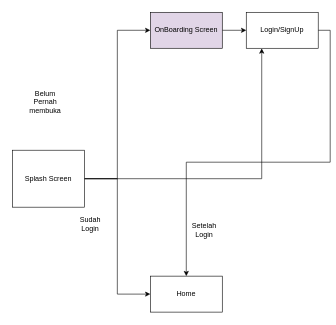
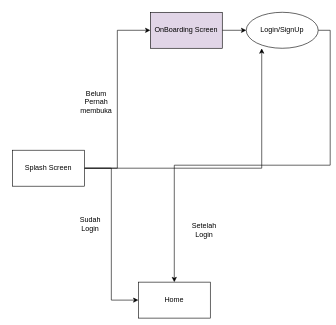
  <mxCell id="0" />
  <mxCell id="1" parent="0" />
  <mxCell id="2" style="edgeStyle=orthogonalEdgeStyle;rounded=0;orthogonalLoop=1;jettySize=auto;html=1;exitX=1;exitY=0.5;exitDx=0;exitDy=0;entryX=0;entryY=0.5;entryDx=0;entryDy=0;movable=0;resizable=0;rotatable=0;deletable=0;editable=0;connectable=0;" edge="1" parent="1" source="5" target="7"><mxGeometry relative="1" as="geometry" /></mxCell>
  <mxCell id="3" style="edgeStyle=orthogonalEdgeStyle;rounded=0;orthogonalLoop=1;jettySize=auto;html=1;exitX=1;exitY=0.5;exitDx=0;exitDy=0;entryX=0;entryY=0.5;entryDx=0;entryDy=0;" edge="1" parent="1" source="5" target="8"><mxGeometry relative="1" as="geometry" /></mxCell>
  <mxCell id="4" style="edgeStyle=orthogonalEdgeStyle;rounded=0;orthogonalLoop=1;jettySize=auto;html=1;exitX=1;exitY=0.5;exitDx=0;exitDy=0;entryX=0.215;entryY=1.005;entryDx=0;entryDy=0;entryPerimeter=0;" edge="1" parent="1" source="5" target="10"><mxGeometry relative="1" as="geometry" /></mxCell>
- <mxCell id="5" value="Splash Screen" style="rounded=0;whiteSpace=wrap;html=1;" vertex="1" parent="1"><mxGeometry x="20" y="250" width="120" height="95" as="geometry" /></mxCell>
+ <mxCell id="5" value="Splash Screen" style="rounded=0;whiteSpace=wrap;html=1;" vertex="1" parent="1"><mxGeometry x="20" y="250" width="120" height="60" as="geometry" /></mxCell>
  <mxCell id="6" style="edgeStyle=orthogonalEdgeStyle;rounded=0;orthogonalLoop=1;jettySize=auto;html=1;exitX=1;exitY=0.5;exitDx=0;exitDy=0;" edge="1" parent="1" source="7" target="10"><mxGeometry relative="1" as="geometry" /></mxCell>
  <mxCell id="7" value="OnBoarding Screen" style="rounded=0;whiteSpace=wrap;html=1;fillColor=#e1d5e7;" vertex="1" parent="1"><mxGeometry x="250" y="20" width="120" height="60" as="geometry" /></mxCell>
- <mxCell id="8" value="Home" style="rounded=0;whiteSpace=wrap;html=1;" vertex="1" parent="1"><mxGeometry x="250" y="460" width="120" height="60" as="geometry" /></mxCell>
+ <mxCell id="8" value="Home" style="rounded=0;whiteSpace=wrap;html=1;" vertex="1" parent="1"><mxGeometry x="230" y="470" width="120" height="60" as="geometry" /></mxCell>
  <mxCell id="9" style="edgeStyle=orthogonalEdgeStyle;rounded=0;orthogonalLoop=1;jettySize=auto;html=1;exitX=1;exitY=0.5;exitDx=0;exitDy=0;entryX=0.5;entryY=0;entryDx=0;entryDy=0;" edge="1" parent="1" source="10" target="8"><mxGeometry relative="1" as="geometry" /></mxCell>
- <mxCell id="10" value="Login/SignUp" style="rounded=0;whiteSpace=wrap;html=1;" vertex="1" parent="1"><mxGeometry x="410" y="20" width="120" height="60" as="geometry" /></mxCell>
- <mxCell id="11" value="Belum Pernah membuka" style="text;html=1;strokeColor=none;fillColor=none;align=center;verticalAlign=middle;whiteSpace=wrap;rounded=0;" vertex="1" parent="1"><mxGeometry x="55" y="160" width="40" height="20" as="geometry" /></mxCell>
+ <mxCell id="10" value="Login/SignUp" style="ellipse;whiteSpace=wrap;html=1;" vertex="1" parent="1"><mxGeometry x="410" y="20" width="120" height="60" as="geometry" /></mxCell>
+ <mxCell id="11" value="Belum Pernah membuka" style="text;html=1;strokeColor=none;fillColor=none;align=center;verticalAlign=middle;whiteSpace=wrap;rounded=0;" vertex="1" parent="1"><mxGeometry x="140" y="160" width="40" height="20" as="geometry" /></mxCell>
  <mxCell id="12" value="Sudah Login" style="text;html=1;strokeColor=none;fillColor=none;align=center;verticalAlign=middle;whiteSpace=wrap;rounded=0;" vertex="1" parent="1"><mxGeometry x="130" y="363" width="40" height="20" as="geometry" /></mxCell>
  <mxCell id="13" value="Setelah Login" style="text;html=1;strokeColor=none;fillColor=none;align=center;verticalAlign=middle;whiteSpace=wrap;rounded=0;" vertex="1" parent="1"><mxGeometry x="320" y="373" width="40" height="20" as="geometry" /></mxCell>
